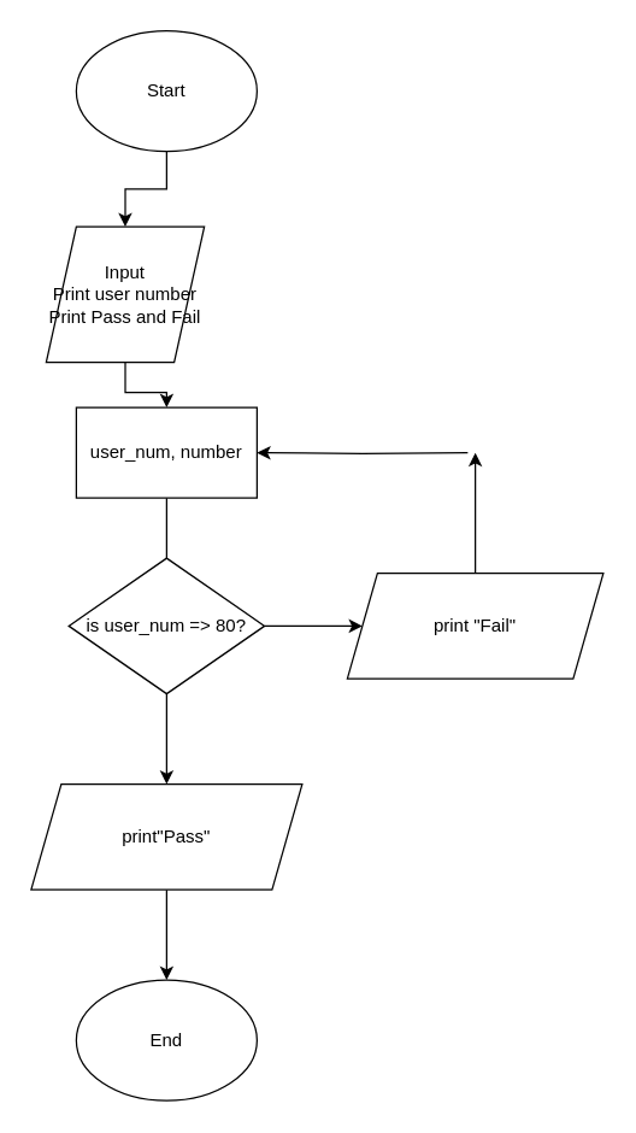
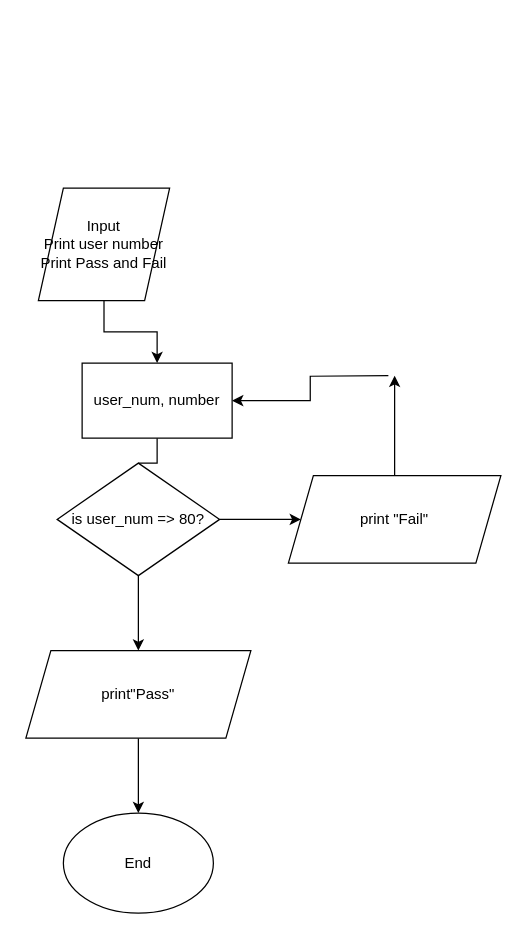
  <mxCell id="0" />
  <mxCell id="1" parent="0" />
- <mxCell id="2" style="edgeStyle=orthogonalEdgeStyle;rounded=0;orthogonalLoop=1;jettySize=auto;html=1;" parent="1" source="3" target="5" edge="1"><mxGeometry relative="1" as="geometry"><mxPoint x="110" y="190" as="targetPoint" /></mxGeometry></mxCell>
- <mxCell id="3" value="Start" style="ellipse;whiteSpace=wrap;html=1;" parent="1" vertex="1"><mxGeometry x="50" y="20" width="120" height="80" as="geometry" /></mxCell>
  <mxCell id="4" style="edgeStyle=orthogonalEdgeStyle;rounded=0;orthogonalLoop=1;jettySize=auto;html=1;" parent="1" source="5" target="8" edge="1"><mxGeometry relative="1" as="geometry"><mxPoint x="110" y="300" as="targetPoint" /></mxGeometry></mxCell>
  <mxCell id="5" value="Input&lt;br&gt;Print user number&lt;br&gt;Print Pass and Fail" style="shape=parallelogram;perimeter=parallelogramPerimeter;whiteSpace=wrap;html=1;fixedSize=1;" parent="1" vertex="1"><mxGeometry x="30" y="150" width="105" height="90" as="geometry" /></mxCell>
  <mxCell id="6" style="edgeStyle=orthogonalEdgeStyle;rounded=0;orthogonalLoop=1;jettySize=auto;html=1;" parent="1" source="8" edge="1"><mxGeometry relative="1" as="geometry"><mxPoint x="110" y="390" as="targetPoint" /></mxGeometry></mxCell>
  <mxCell id="7" style="edgeStyle=orthogonalEdgeStyle;rounded=0;orthogonalLoop=1;jettySize=auto;html=1;entryX=1;entryY=0.5;entryDx=0;entryDy=0;" parent="1" target="8" edge="1"><mxGeometry relative="1" as="geometry"><mxPoint x="310" y="300" as="targetPoint" /><mxPoint x="310" y="300" as="sourcePoint" /></mxGeometry></mxCell>
- <mxCell id="8" value="user_num, number" style="rounded=0;whiteSpace=wrap;html=1;" parent="1" vertex="1"><mxGeometry x="50" y="270" width="120" height="60" as="geometry" /></mxCell>
+ <mxCell id="8" value="user_num, number" style="rounded=0;whiteSpace=wrap;html=1;" parent="1" vertex="1"><mxGeometry x="65" y="290" width="120" height="60" as="geometry" /></mxCell>
  <mxCell id="9" style="edgeStyle=orthogonalEdgeStyle;rounded=0;orthogonalLoop=1;jettySize=auto;html=1;entryX=0.5;entryY=0;entryDx=0;entryDy=0;" parent="1" source="11" edge="1" target="17"><mxGeometry relative="1" as="geometry"><mxPoint x="110" y="510" as="targetPoint" /></mxGeometry></mxCell>
  <mxCell id="10" style="edgeStyle=orthogonalEdgeStyle;rounded=0;orthogonalLoop=1;jettySize=auto;html=1;exitX=1;exitY=0.5;exitDx=0;exitDy=0;entryX=0;entryY=0.5;entryDx=0;entryDy=0;" edge="1" parent="1" source="11" target="15"><mxGeometry relative="1" as="geometry" /></mxCell>
  <mxCell id="11" value="is user_num =&amp;gt; 80?" style="rhombus;whiteSpace=wrap;html=1;" parent="1" vertex="1"><mxGeometry x="45" y="370" width="130" height="90" as="geometry" /></mxCell>
  <mxCell id="12" value="Yes" style="text;html=1;align=center;verticalAlign=middle;resizable=0;points=[];autosize=1;strokeColor=none;fillColor=none;" parent="1" vertex="1"><mxGeometry x="120" y="540" width="40" height="20" as="geometry" /></mxCell>
  <mxCell id="13" value="End" style="ellipse;whiteSpace=wrap;html=1;" parent="1" vertex="1"><mxGeometry x="50" y="650" width="120" height="80" as="geometry" /></mxCell>
  <mxCell id="14" style="edgeStyle=orthogonalEdgeStyle;rounded=0;orthogonalLoop=1;jettySize=auto;html=1;" parent="1" source="15" edge="1"><mxGeometry relative="1" as="geometry"><mxPoint x="315" y="300" as="targetPoint" /></mxGeometry></mxCell>
  <mxCell id="15" value="print &quot;Fail&quot;" style="shape=parallelogram;perimeter=parallelogramPerimeter;whiteSpace=wrap;html=1;fixedSize=1;" parent="1" vertex="1"><mxGeometry x="230" y="380" width="170" height="70" as="geometry" /></mxCell>
  <mxCell id="16" style="edgeStyle=orthogonalEdgeStyle;rounded=0;orthogonalLoop=1;jettySize=auto;html=1;" edge="1" parent="1" source="17"><mxGeometry relative="1" as="geometry"><mxPoint x="110" y="650" as="targetPoint" /></mxGeometry></mxCell>
  <mxCell id="17" value="print&quot;Pass&quot;" style="shape=parallelogram;perimeter=parallelogramPerimeter;whiteSpace=wrap;html=1;fixedSize=1;" vertex="1" parent="1"><mxGeometry x="20" y="520" width="180" height="70" as="geometry" /></mxCell>
